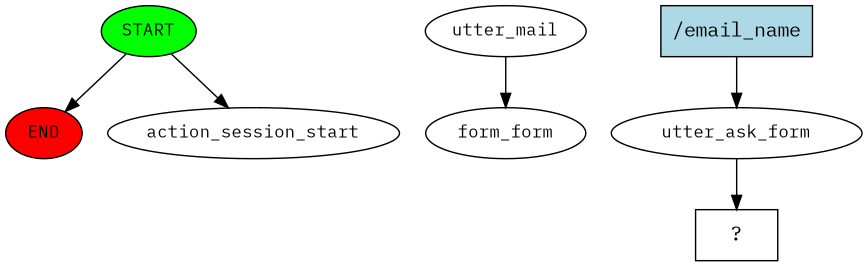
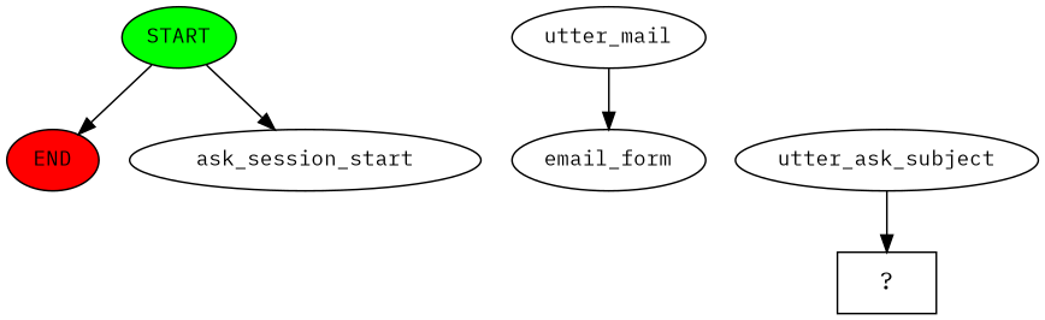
  digraph {
    fontname="IBM Plex Mono"
    node [fontname="IBM Plex Mono" fontsize=12]
    edge [fontname="IBM Plex Mono"]
    n1 [fillcolor=green label=START style=filled]
    n2 [fillcolor=red label=END style=filled]
-   n3 [label=action_session_start]
+   n3 [label=ask_session_start]
    n4 [label=utter_mail]
-   n5 [label=form_form]
-   n6 [fillcolor=lightblue label="/email_name" shape=rect style=filled fontsize=""]
-   n7 [label=utter_ask_form]
+   n5 [label=email_form]
+   n7 [label=utter_ask_subject]
    n8 [label="  ?  " shape=rect fontsize=""]
    n1 -> n2
    n1 -> n3
    n4 -> n5
-   n6 -> n7
    n7 -> n8
  }
